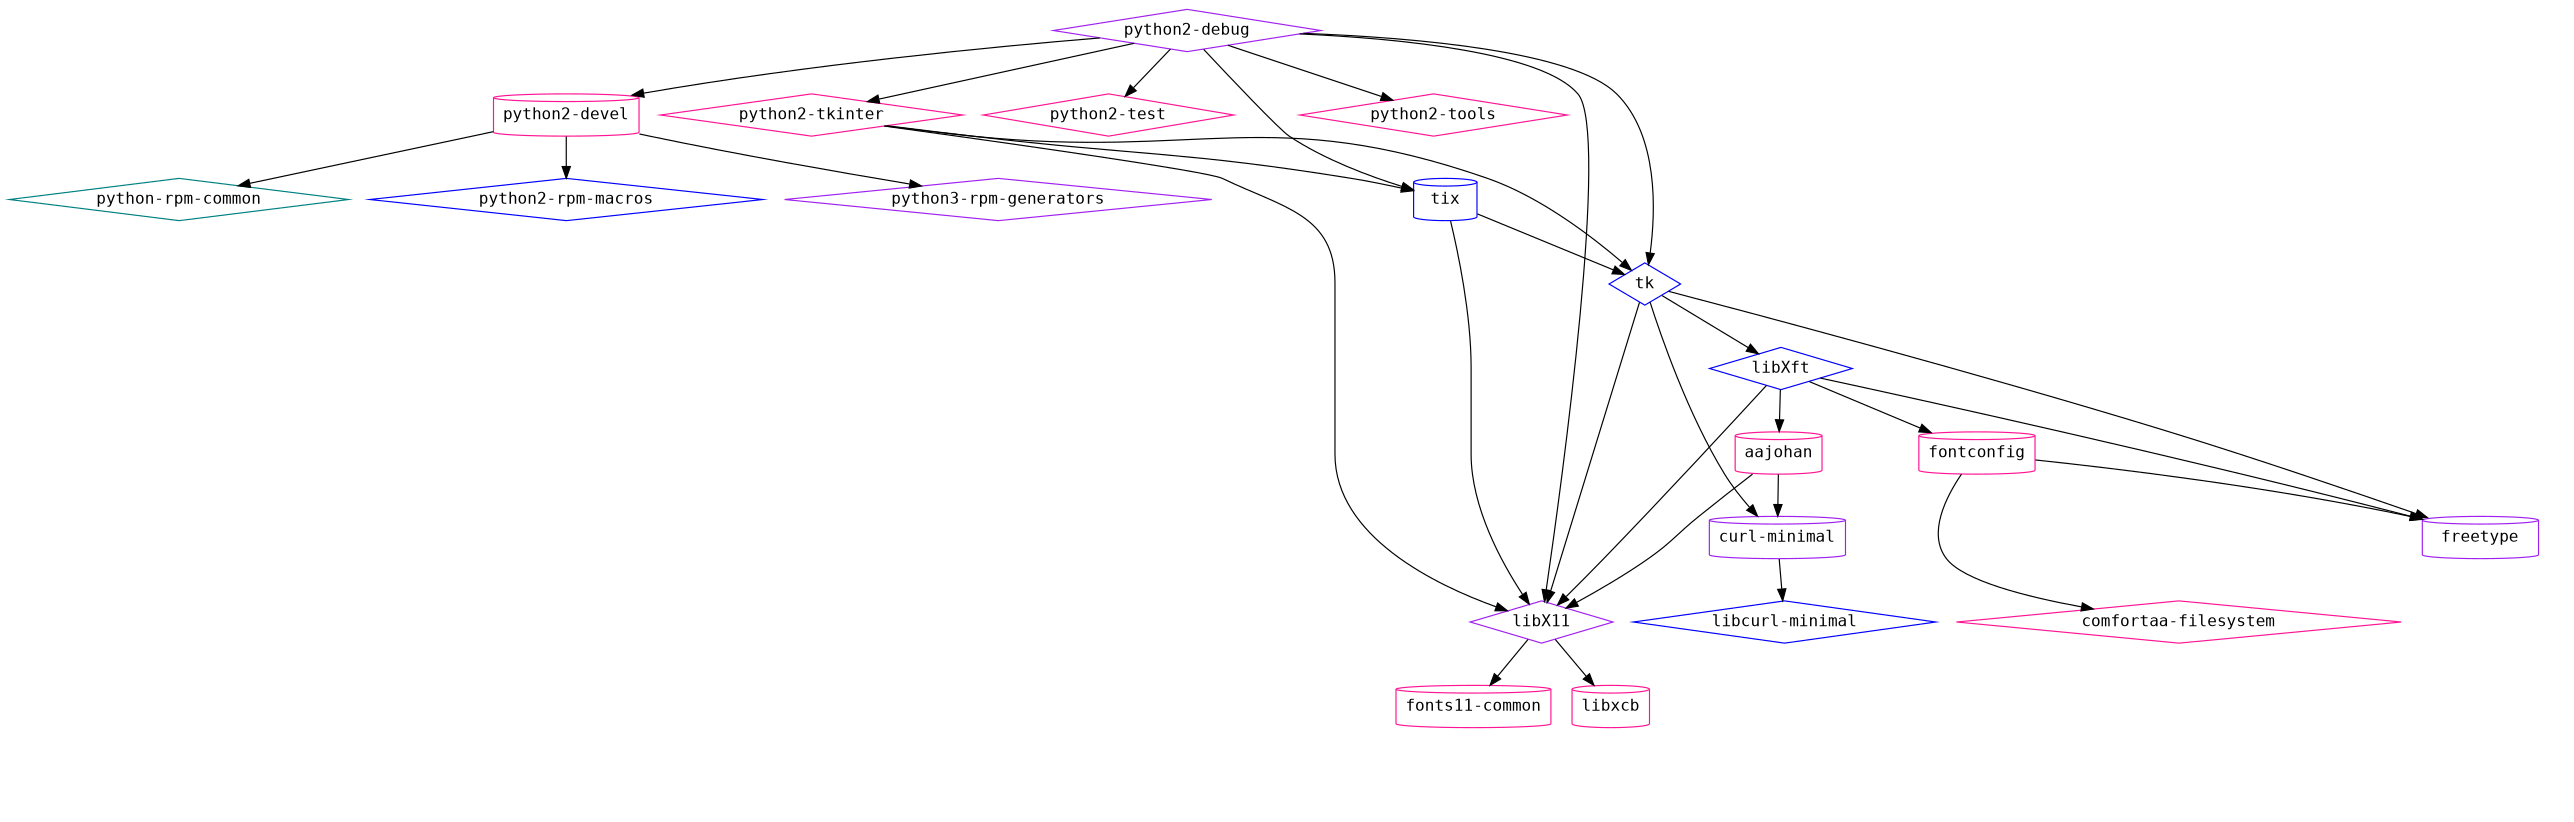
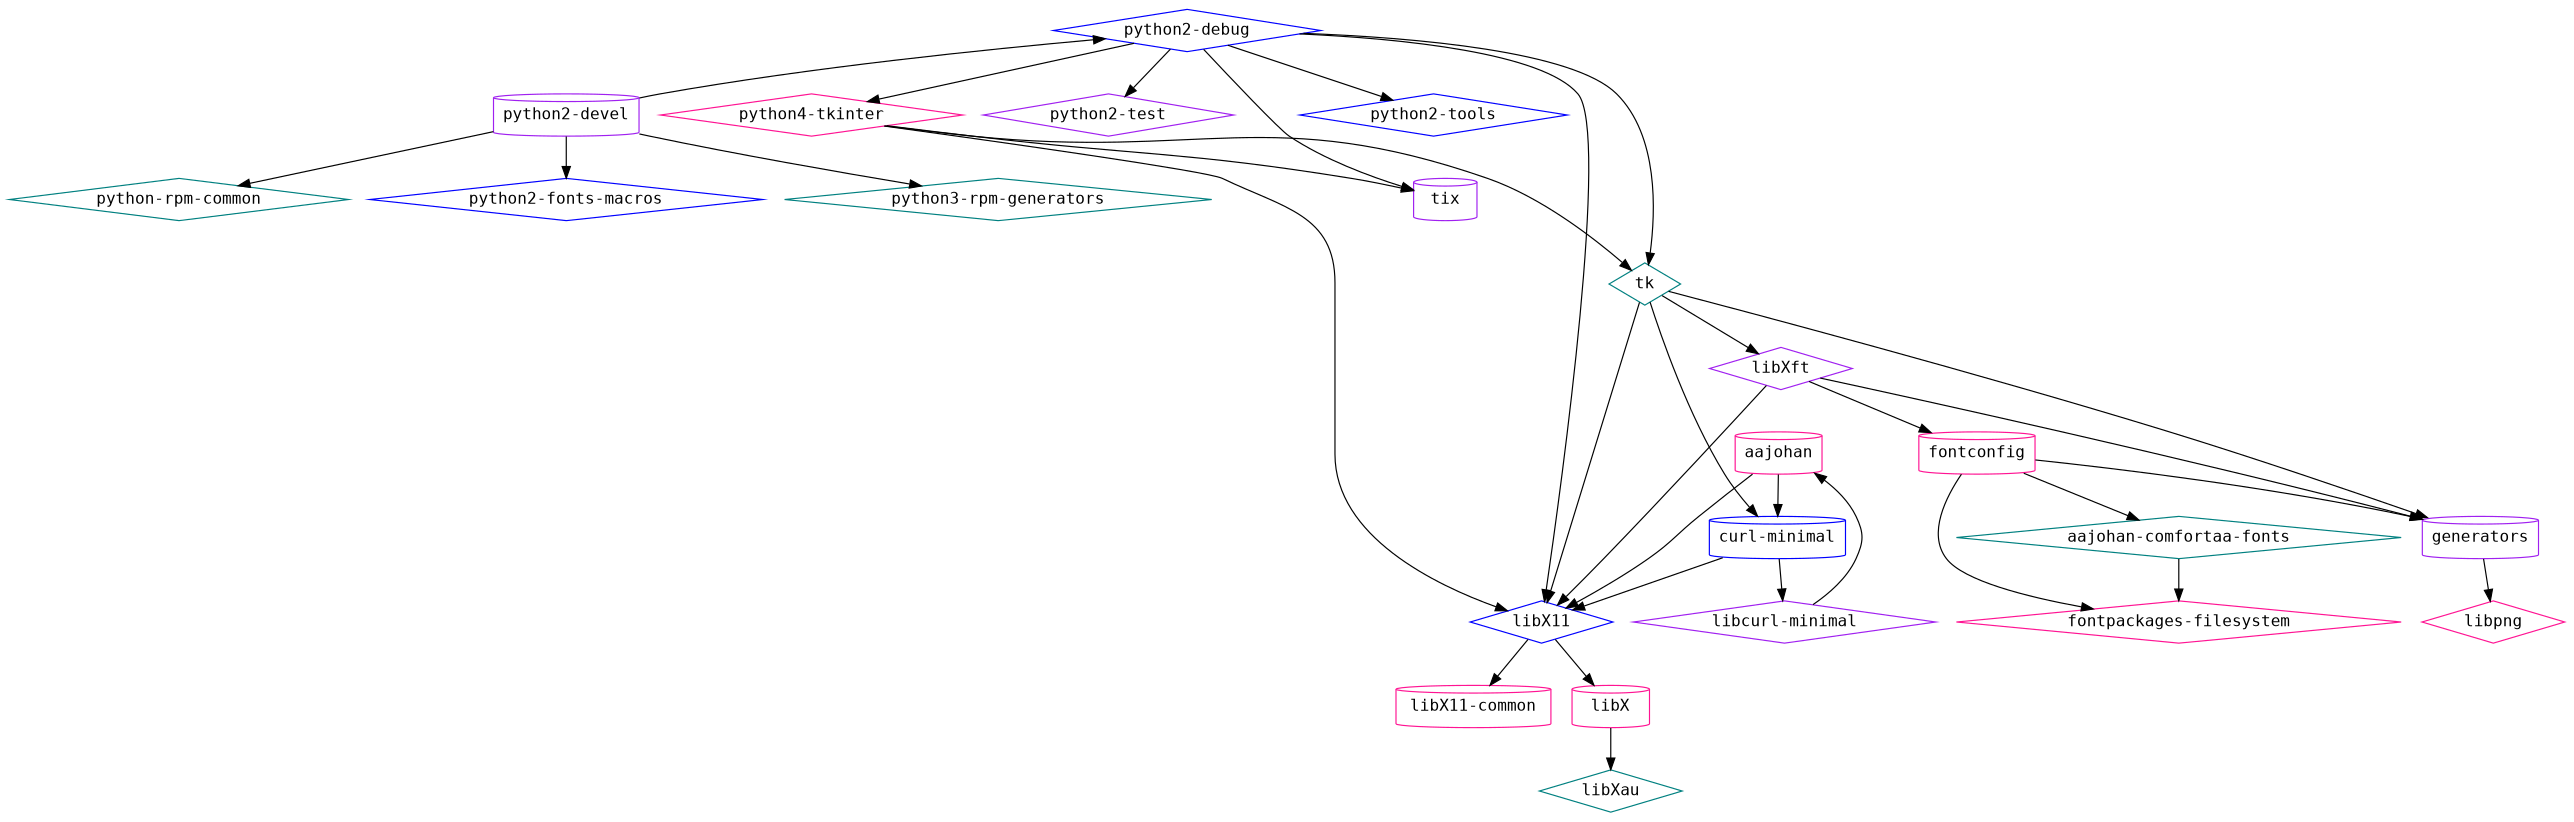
  strict digraph {
    node [color=deeppink fontname=monospace shape=diamond]
-   "fontpackages-filesystem" [label="comfortaa-filesystem"]
-   "curl-minimal" [color=purple shape=cylinder]
-   "libcurl-minimal" [color=blue]
+   "aajohan-comfortaa-fonts" [color=teal]
+   "fontpackages-filesystem"
+   "curl-minimal" [color=blue shape=cylinder]
+   "libcurl-minimal" [color=purple]
    fontconfig [shape=cylinder]
-   freetype [color=purple shape=cylinder]
-   libX11 [color=purple]
-   "libX11-common" [shape=cylinder label="fonts11-common"]
-   libxcb [shape=cylinder]
-   libXft [color=blue]
+   freetype [color=purple shape=cylinder label=generators]
+   libpng
+   libX11 [color=blue]
+   "libX11-common" [shape=cylinder]
+   libxcb [shape=cylinder label=libX]
+   libXau [color=teal]
+   libXft [color=purple]
    n13 [label=aajohan shape=cylinder]
-   "python2-debug" [color=purple]
-   "python2-devel" [shape=cylinder]
-   "python2-test"
-   "python2-tkinter"
-   "python2-tools"
-   tix [color=blue shape=cylinder]
-   tk [color=blue]
-   "python2-rpm-macros" [color=blue]
-   "python3-rpm-generators" [color=purple]
+   "python2-debug" [color=blue]
+   "python2-devel" [color=purple shape=cylinder]
+   "python2-test" [color=purple]
+   "python2-tkinter" [label="python4-tkinter"]
+   "python2-tools" [color=blue]
+   tix [color=purple shape=cylinder]
+   tk [color=teal]
+   "python2-rpm-macros" [color=blue label="python2-fonts-macros"]
+   "python3-rpm-generators" [color=teal]
    n23 [color=teal label="python-rpm-common"]
+   "aajohan-comfortaa-fonts" -> "fontpackages-filesystem"
    "curl-minimal" -> "libcurl-minimal"
+   fontconfig -> "aajohan-comfortaa-fonts"
    fontconfig -> "fontpackages-filesystem"
    fontconfig -> freetype
+   freetype -> libpng
    libX11 -> "libX11-common"
    libX11 -> libxcb
+   libxcb -> libXau
    libXft -> fontconfig
    libXft -> freetype
    libXft -> libX11
-   libXft -> n13
+   "libcurl-minimal" -> n13
    n13 -> "curl-minimal"
    n13 -> libX11
    "python2-debug" -> libX11
-   "python2-debug" -> "python2-devel"
+   "python2-devel" -> "python2-debug"
    "python2-debug" -> "python2-test"
    "python2-debug" -> "python2-tkinter"
    "python2-debug" -> "python2-tools"
    "python2-debug" -> tix
    "python2-debug" -> tk
    "python2-devel" -> "python2-rpm-macros"
    "python2-devel" -> "python3-rpm-generators"
    "python2-devel" -> n23
    "python2-tkinter" -> libX11
    "python2-tkinter" -> tix
    "python2-tkinter" -> tk
-   tix -> libX11
-   tix -> tk
+   "curl-minimal" -> libX11
    tk -> "curl-minimal"
    tk -> freetype
    tk -> libX11
    tk -> libXft
  }
